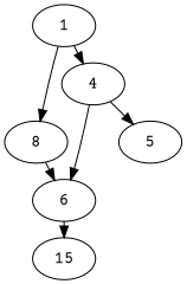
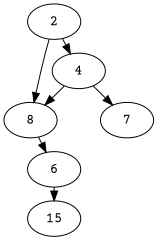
  digraph {
    fontname="Courier Prime"
    nodesep=0.2
    ranksep=0.2
    node [fontname="Courier Prime"]
    edge [fontname="Courier Prime"]
-   2 [label=1]
+   2
    4
    8
    n4 [label=6]
-   7 [label=5]
+   7
    15
    2 -> 4
    2 -> 8
-   4 -> n4
+   4 -> 8
    4 -> 7
    8 -> n4
    n4 -> 15
  }
